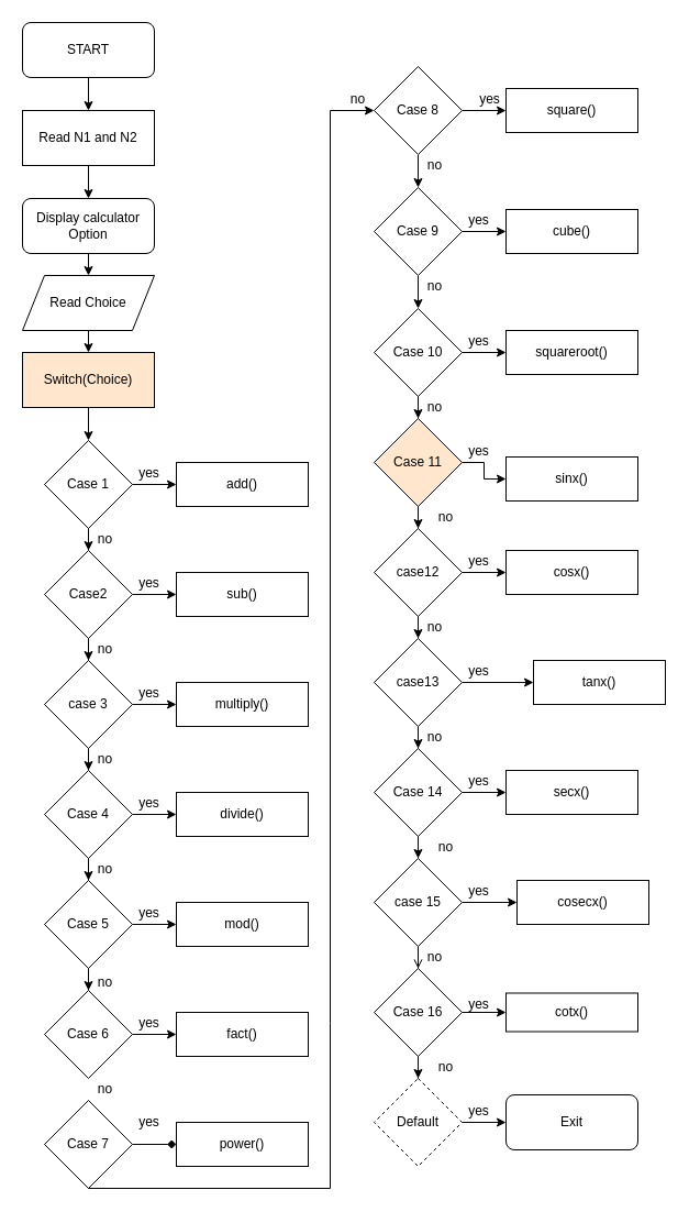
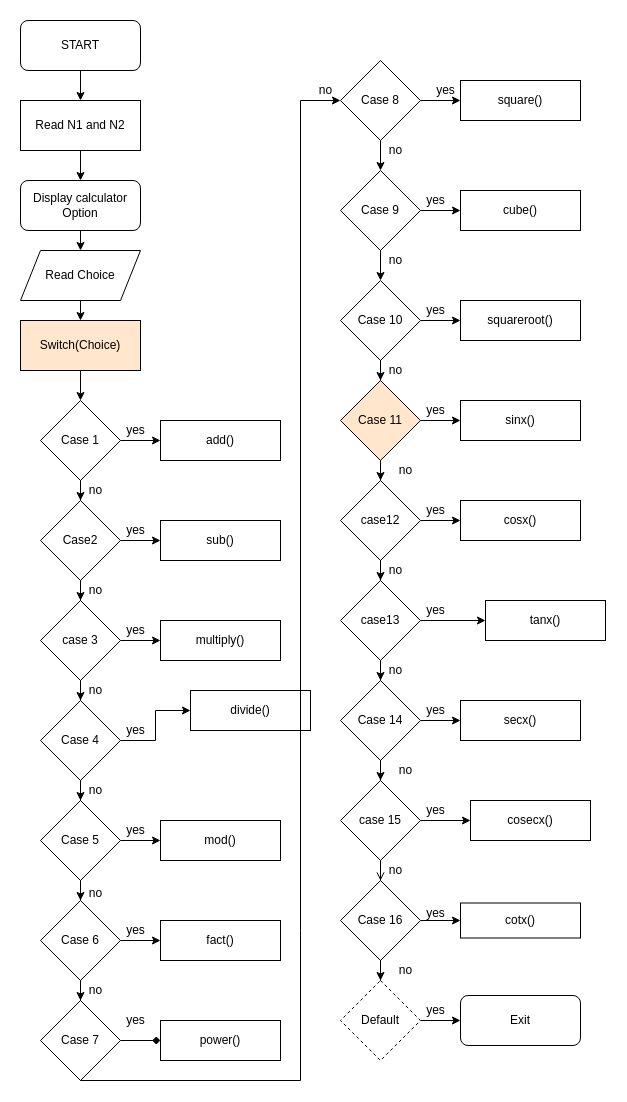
  <mxCell id="0" />
  <mxCell id="1" parent="0" />
  <mxCell id="2" value="START" style="rounded=1;whiteSpace=wrap;html=1;" vertex="1" parent="1"><mxGeometry x="20" y="20" width="120" height="50" as="geometry" /></mxCell>
  <mxCell id="3" value="" style="endArrow=classic;html=1;rounded=0;exitX=0.5;exitY=1;exitDx=0;exitDy=0;" edge="1" parent="1" source="2" target="4"><mxGeometry width="50" height="50" relative="1" as="geometry"><mxPoint x="240" y="80" as="sourcePoint" /><mxPoint x="240" y="130" as="targetPoint" /></mxGeometry></mxCell>
  <mxCell id="4" value="Read N1 and N2" style="rounded=0;whiteSpace=wrap;html=1;" vertex="1" parent="1"><mxGeometry x="20" y="100" width="120" height="50" as="geometry" /></mxCell>
  <mxCell id="5" style="edgeStyle=orthogonalEdgeStyle;rounded=0;orthogonalLoop=1;jettySize=auto;html=1;exitX=0.5;exitY=1;exitDx=0;exitDy=0;" edge="1" parent="1" source="4" target="4"><mxGeometry relative="1" as="geometry" /></mxCell>
  <mxCell id="6" value="" style="endArrow=classic;html=1;rounded=0;exitX=0.5;exitY=1;exitDx=0;exitDy=0;" edge="1" parent="1" source="4" target="7"><mxGeometry width="50" height="50" relative="1" as="geometry"><mxPoint x="240" y="152" as="sourcePoint" /><mxPoint x="233" y="210" as="targetPoint" /></mxGeometry></mxCell>
  <mxCell id="7" value="Display calculator Option" style="rounded=1;whiteSpace=wrap;html=1;" vertex="1" parent="1"><mxGeometry x="20" y="180" width="120" height="50" as="geometry" /></mxCell>
  <mxCell id="8" value="" style="edgeStyle=orthogonalEdgeStyle;rounded=0;orthogonalLoop=1;jettySize=auto;html=1;" edge="1" parent="1" source="9"><mxGeometry relative="1" as="geometry"><mxPoint x="80" y="320" as="targetPoint" /></mxGeometry></mxCell>
  <mxCell id="9" value="Read Choice" style="shape=parallelogram;perimeter=parallelogramPerimeter;whiteSpace=wrap;html=1;fixedSize=1;" vertex="1" parent="1"><mxGeometry x="20" y="250" width="120" height="50" as="geometry" /></mxCell>
  <mxCell id="10" value="" style="edgeStyle=orthogonalEdgeStyle;rounded=0;orthogonalLoop=1;jettySize=auto;html=1;" edge="1" parent="1" source="11" target="14"><mxGeometry relative="1" as="geometry" /></mxCell>
  <mxCell id="11" value="Switch(Choice)" style="rounded=0;whiteSpace=wrap;html=1;fillColor=#ffe6cc;" vertex="1" parent="1"><mxGeometry x="20" y="320" width="120" height="50" as="geometry" /></mxCell>
  <mxCell id="12" value="" style="edgeStyle=orthogonalEdgeStyle;rounded=0;orthogonalLoop=1;jettySize=auto;html=1;" edge="1" parent="1" source="14" target="18"><mxGeometry relative="1" as="geometry" /></mxCell>
  <mxCell id="13" value="" style="edgeStyle=orthogonalEdgeStyle;rounded=0;orthogonalLoop=1;jettySize=auto;html=1;" edge="1" parent="1" source="14" target="15"><mxGeometry relative="1" as="geometry" /></mxCell>
  <mxCell id="14" value="Case 1" style="rhombus;whiteSpace=wrap;html=1;" vertex="1" parent="1"><mxGeometry x="40" y="400" width="80" height="80" as="geometry" /></mxCell>
  <mxCell id="15" value="add()" style="rounded=0;whiteSpace=wrap;html=1;" vertex="1" parent="1"><mxGeometry x="160" y="420" width="120" height="40" as="geometry" /></mxCell>
  <mxCell id="16" value="" style="edgeStyle=orthogonalEdgeStyle;rounded=0;orthogonalLoop=1;jettySize=auto;html=1;" edge="1" parent="1" source="18" target="21"><mxGeometry relative="1" as="geometry" /></mxCell>
  <mxCell id="17" value="" style="edgeStyle=orthogonalEdgeStyle;rounded=0;orthogonalLoop=1;jettySize=auto;html=1;" edge="1" parent="1" source="18" target="60"><mxGeometry relative="1" as="geometry" /></mxCell>
  <mxCell id="18" value="Case2" style="rhombus;whiteSpace=wrap;html=1;" vertex="1" parent="1"><mxGeometry x="40" y="500" width="80" height="80" as="geometry" /></mxCell>
  <mxCell id="19" value="" style="edgeStyle=orthogonalEdgeStyle;rounded=0;orthogonalLoop=1;jettySize=auto;html=1;" edge="1" parent="1" source="21" target="24"><mxGeometry relative="1" as="geometry" /></mxCell>
  <mxCell id="20" value="" style="edgeStyle=orthogonalEdgeStyle;rounded=0;orthogonalLoop=1;jettySize=auto;html=1;" edge="1" parent="1" source="21" target="61"><mxGeometry relative="1" as="geometry" /></mxCell>
  <mxCell id="21" value="case 3" style="rhombus;whiteSpace=wrap;html=1;" vertex="1" parent="1"><mxGeometry x="40" y="600" width="80" height="80" as="geometry" /></mxCell>
  <mxCell id="22" value="" style="edgeStyle=orthogonalEdgeStyle;rounded=0;orthogonalLoop=1;jettySize=auto;html=1;" edge="1" parent="1" source="24" target="27"><mxGeometry relative="1" as="geometry" /></mxCell>
  <mxCell id="23" value="" style="edgeStyle=orthogonalEdgeStyle;rounded=0;orthogonalLoop=1;jettySize=auto;html=1;" edge="1" parent="1" source="24" target="62"><mxGeometry relative="1" as="geometry" /></mxCell>
  <mxCell id="24" value="Case 4" style="rhombus;whiteSpace=wrap;html=1;" vertex="1" parent="1"><mxGeometry x="40" y="700" width="80" height="80" as="geometry" /></mxCell>
  <mxCell id="25" value="" style="edgeStyle=orthogonalEdgeStyle;rounded=0;orthogonalLoop=1;jettySize=auto;html=1;" edge="1" parent="1" source="27" target="30"><mxGeometry relative="1" as="geometry" /></mxCell>
  <mxCell id="26" value="" style="edgeStyle=orthogonalEdgeStyle;rounded=0;orthogonalLoop=1;jettySize=auto;html=1;" edge="1" parent="1" source="27" target="63"><mxGeometry relative="1" as="geometry" /></mxCell>
  <mxCell id="27" value="Case 5" style="rhombus;whiteSpace=wrap;html=1;" vertex="1" parent="1"><mxGeometry x="40" y="800" width="80" height="80" as="geometry" /></mxCell>
+ <mxCell id="28" value="" style="edgeStyle=orthogonalEdgeStyle;rounded=0;orthogonalLoop=1;jettySize=auto;html=1;" edge="1" parent="1" source="30" target="56"><mxGeometry relative="1" as="geometry" /></mxCell>
  <mxCell id="29" value="" style="edgeStyle=orthogonalEdgeStyle;rounded=0;orthogonalLoop=1;jettySize=auto;html=1;" edge="1" parent="1" source="30" target="64"><mxGeometry relative="1" as="geometry" /></mxCell>
  <mxCell id="30" value="Case 6" style="rhombus;whiteSpace=wrap;html=1;" vertex="1" parent="1"><mxGeometry x="40" y="900" width="80" height="80" as="geometry" /></mxCell>
  <mxCell id="31" value="" style="edgeStyle=orthogonalEdgeStyle;rounded=0;orthogonalLoop=1;jettySize=auto;html=1;" edge="1" parent="1" source="33" target="74"><mxGeometry relative="1" as="geometry" /></mxCell>
  <mxCell id="32" value="" style="edgeStyle=orthogonalEdgeStyle;rounded=0;orthogonalLoop=1;jettySize=auto;html=1;" edge="1" parent="1" source="33" target="36"><mxGeometry relative="1" as="geometry" /></mxCell>
  <mxCell id="33" value="Case 8" style="rhombus;whiteSpace=wrap;html=1;" vertex="1" parent="1"><mxGeometry x="340" y="60" width="80" height="80" as="geometry" /></mxCell>
  <mxCell id="34" value="" style="edgeStyle=orthogonalEdgeStyle;rounded=0;orthogonalLoop=1;jettySize=auto;html=1;" edge="1" parent="1" source="36" target="73"><mxGeometry relative="1" as="geometry" /></mxCell>
  <mxCell id="35" value="" style="edgeStyle=orthogonalEdgeStyle;rounded=0;orthogonalLoop=1;jettySize=auto;html=1;" edge="1" parent="1" source="36" target="39"><mxGeometry relative="1" as="geometry" /></mxCell>
  <mxCell id="36" value="Case 9" style="rhombus;whiteSpace=wrap;html=1;" vertex="1" parent="1"><mxGeometry x="340" y="170" width="80" height="80" as="geometry" /></mxCell>
  <mxCell id="37" value="" style="edgeStyle=orthogonalEdgeStyle;rounded=0;orthogonalLoop=1;jettySize=auto;html=1;" edge="1" parent="1" source="39" target="72"><mxGeometry relative="1" as="geometry" /></mxCell>
  <mxCell id="38" value="" style="edgeStyle=orthogonalEdgeStyle;rounded=0;orthogonalLoop=1;jettySize=auto;html=1;" edge="1" parent="1" source="39" target="42"><mxGeometry relative="1" as="geometry" /></mxCell>
  <mxCell id="39" value="Case 10" style="rhombus;whiteSpace=wrap;html=1;" vertex="1" parent="1"><mxGeometry x="340" y="280" width="80" height="80" as="geometry" /></mxCell>
  <mxCell id="40" value="" style="edgeStyle=orthogonalEdgeStyle;rounded=0;orthogonalLoop=1;jettySize=auto;html=1;" edge="1" parent="1" source="42" target="71"><mxGeometry relative="1" as="geometry" /></mxCell>
  <mxCell id="41" value="" style="edgeStyle=orthogonalEdgeStyle;rounded=0;orthogonalLoop=1;jettySize=auto;html=1;" edge="1" parent="1" source="42" target="45"><mxGeometry relative="1" as="geometry" /></mxCell>
  <mxCell id="42" value="Case 11" style="rhombus;whiteSpace=wrap;html=1;fillColor=#ffe6cc;" vertex="1" parent="1"><mxGeometry x="340" y="380" width="80" height="80" as="geometry" /></mxCell>
  <mxCell id="43" value="" style="edgeStyle=orthogonalEdgeStyle;rounded=0;orthogonalLoop=1;jettySize=auto;html=1;" edge="1" parent="1" source="45" target="70"><mxGeometry relative="1" as="geometry" /></mxCell>
  <mxCell id="44" value="" style="edgeStyle=orthogonalEdgeStyle;rounded=0;orthogonalLoop=1;jettySize=auto;html=1;" edge="1" parent="1" source="45" target="48"><mxGeometry relative="1" as="geometry" /></mxCell>
  <mxCell id="45" value="case12" style="rhombus;whiteSpace=wrap;html=1;" vertex="1" parent="1"><mxGeometry x="340" y="480" width="80" height="80" as="geometry" /></mxCell>
  <mxCell id="46" value="" style="edgeStyle=orthogonalEdgeStyle;rounded=0;orthogonalLoop=1;jettySize=auto;html=1;" edge="1" parent="1" source="48" target="69"><mxGeometry relative="1" as="geometry" /></mxCell>
  <mxCell id="47" value="" style="edgeStyle=orthogonalEdgeStyle;rounded=0;orthogonalLoop=1;jettySize=auto;html=1;" edge="1" parent="1" source="48" target="51"><mxGeometry relative="1" as="geometry" /></mxCell>
  <mxCell id="48" value="case13" style="rhombus;whiteSpace=wrap;html=1;" vertex="1" parent="1"><mxGeometry x="340" y="580" width="80" height="80" as="geometry" /></mxCell>
  <mxCell id="49" value="" style="edgeStyle=orthogonalEdgeStyle;rounded=0;orthogonalLoop=1;jettySize=auto;html=1;" edge="1" parent="1" source="51" target="68"><mxGeometry relative="1" as="geometry" /></mxCell>
  <mxCell id="50" value="" style="edgeStyle=orthogonalEdgeStyle;rounded=0;orthogonalLoop=1;jettySize=auto;html=1;" edge="1" parent="1" source="51" target="54"><mxGeometry relative="1" as="geometry" /></mxCell>
  <mxCell id="51" value="Case 14" style="rhombus;whiteSpace=wrap;html=1;" vertex="1" parent="1"><mxGeometry x="340" y="680" width="80" height="80" as="geometry" /></mxCell>
  <mxCell id="52" value="" style="edgeStyle=orthogonalEdgeStyle;rounded=0;orthogonalLoop=1;jettySize=auto;html=1;" edge="1" parent="1" source="54" target="67"><mxGeometry relative="1" as="geometry" /></mxCell>
  <mxCell id="53" value="" style="edgeStyle=orthogonalEdgeStyle;rounded=0;orthogonalLoop=1;jettySize=auto;html=1;endArrow=open;" edge="1" parent="1" source="54" target="59"><mxGeometry relative="1" as="geometry" /></mxCell>
  <mxCell id="54" value="case 15" style="rhombus;whiteSpace=wrap;html=1;" vertex="1" parent="1"><mxGeometry x="340" y="780" width="80" height="80" as="geometry" /></mxCell>
  <mxCell id="55" value="" style="edgeStyle=orthogonalEdgeStyle;rounded=0;orthogonalLoop=1;jettySize=auto;html=1;endArrow=diamond;" edge="1" parent="1" source="56" target="65"><mxGeometry relative="1" as="geometry" /></mxCell>
  <mxCell id="56" value="Case 7" style="rhombus;whiteSpace=wrap;html=1;" vertex="1" parent="1"><mxGeometry x="40" y="1000" width="80" height="80" as="geometry" /></mxCell>
  <mxCell id="57" value="" style="edgeStyle=orthogonalEdgeStyle;rounded=0;orthogonalLoop=1;jettySize=auto;html=1;" edge="1" parent="1" source="59" target="66"><mxGeometry relative="1" as="geometry" /></mxCell>
  <mxCell id="58" value="" style="edgeStyle=orthogonalEdgeStyle;rounded=0;orthogonalLoop=1;jettySize=auto;html=1;" edge="1" parent="1" source="59" target="78"><mxGeometry relative="1" as="geometry" /></mxCell>
  <mxCell id="59" value="Case 16" style="rhombus;whiteSpace=wrap;html=1;" vertex="1" parent="1"><mxGeometry x="340" y="880" width="80" height="80" as="geometry" /></mxCell>
  <mxCell id="60" value="sub()" style="rounded=0;whiteSpace=wrap;html=1;" vertex="1" parent="1"><mxGeometry x="160" y="520" width="120" height="40" as="geometry" /></mxCell>
  <mxCell id="61" value="multiply()" style="rounded=0;whiteSpace=wrap;html=1;" vertex="1" parent="1"><mxGeometry x="160" y="620" width="120" height="40" as="geometry" /></mxCell>
- <mxCell id="62" value="divide()" style="rounded=0;whiteSpace=wrap;html=1;" vertex="1" parent="1"><mxGeometry x="160" y="720" width="120" height="40" as="geometry" /></mxCell>
+ <mxCell id="62" value="divide()" style="rounded=0;whiteSpace=wrap;html=1;" vertex="1" parent="1"><mxGeometry x="190" y="690" width="120" height="40" as="geometry" /></mxCell>
  <mxCell id="63" value="mod()" style="rounded=0;whiteSpace=wrap;html=1;" vertex="1" parent="1"><mxGeometry x="160" y="820" width="120" height="40" as="geometry" /></mxCell>
  <mxCell id="64" value="fact()" style="rounded=0;whiteSpace=wrap;html=1;" vertex="1" parent="1"><mxGeometry x="160" y="920" width="120" height="40" as="geometry" /></mxCell>
  <mxCell id="65" value="power()" style="rounded=0;whiteSpace=wrap;html=1;" vertex="1" parent="1"><mxGeometry x="160" y="1020" width="120" height="40" as="geometry" /></mxCell>
  <mxCell id="66" value="cotx()" style="rounded=0;whiteSpace=wrap;html=1;" vertex="1" parent="1"><mxGeometry x="460" y="902.5" width="120" height="35" as="geometry" /></mxCell>
  <mxCell id="67" value="cosecx()" style="rounded=0;whiteSpace=wrap;html=1;" vertex="1" parent="1"><mxGeometry x="470" y="800" width="120" height="40" as="geometry" /></mxCell>
  <mxCell id="68" value="secx()" style="rounded=0;whiteSpace=wrap;html=1;" vertex="1" parent="1"><mxGeometry x="460" y="700" width="120" height="40" as="geometry" /></mxCell>
  <mxCell id="69" value="tanx()" style="rounded=0;whiteSpace=wrap;html=1;" vertex="1" parent="1"><mxGeometry x="485" y="600" width="120" height="40" as="geometry" /></mxCell>
  <mxCell id="70" value="cosx()" style="rounded=0;whiteSpace=wrap;html=1;" vertex="1" parent="1"><mxGeometry x="460" y="500" width="120" height="40" as="geometry" /></mxCell>
- <mxCell id="71" value="sinx()" style="rounded=0;whiteSpace=wrap;html=1;" vertex="1" parent="1"><mxGeometry x="460" y="415" width="120" height="40" as="geometry" /></mxCell>
+ <mxCell id="71" value="sinx()" style="rounded=0;whiteSpace=wrap;html=1;" vertex="1" parent="1"><mxGeometry x="460" y="400" width="120" height="40" as="geometry" /></mxCell>
  <mxCell id="72" value="squareroot()" style="rounded=0;whiteSpace=wrap;html=1;" vertex="1" parent="1"><mxGeometry x="460" y="300" width="120" height="40" as="geometry" /></mxCell>
  <mxCell id="73" value="cube()" style="rounded=0;whiteSpace=wrap;html=1;" vertex="1" parent="1"><mxGeometry x="460" y="190" width="120" height="40" as="geometry" /></mxCell>
  <mxCell id="74" value="square()" style="rounded=0;whiteSpace=wrap;html=1;" vertex="1" parent="1"><mxGeometry x="460" y="80" width="120" height="40" as="geometry" /></mxCell>
  <mxCell id="75" value="" style="endArrow=classic;html=1;rounded=0;exitX=0.5;exitY=1;exitDx=0;exitDy=0;entryX=0.5;entryY=0;entryDx=0;entryDy=0;" edge="1" parent="1" source="7" target="9"><mxGeometry width="50" height="50" relative="1" as="geometry"><mxPoint x="320" y="370" as="sourcePoint" /><mxPoint x="370" y="320" as="targetPoint" /></mxGeometry></mxCell>
  <mxCell id="76" value="" style="endArrow=classic;html=1;rounded=0;exitX=0.5;exitY=1;exitDx=0;exitDy=0;entryX=0;entryY=0.5;entryDx=0;entryDy=0;" edge="1" parent="1" source="56" target="33"><mxGeometry width="50" height="50" relative="1" as="geometry"><mxPoint x="320" y="970" as="sourcePoint" /><mxPoint x="300" y="90" as="targetPoint" /><Array as="points"><mxPoint x="300" y="1080" /><mxPoint x="300" y="930" /><mxPoint x="300" y="100" /></Array></mxGeometry></mxCell>
  <mxCell id="77" value="" style="edgeStyle=orthogonalEdgeStyle;rounded=0;orthogonalLoop=1;jettySize=auto;html=1;" edge="1" parent="1" source="78" target="79"><mxGeometry relative="1" as="geometry" /></mxCell>
  <mxCell id="78" value="Default" style="rhombus;whiteSpace=wrap;html=1;dashed=1;" vertex="1" parent="1"><mxGeometry x="340" y="980" width="80" height="80" as="geometry" /></mxCell>
  <mxCell id="79" value="Exit" style="rounded=1;whiteSpace=wrap;html=1;" vertex="1" parent="1"><mxGeometry x="460" y="995" width="120" height="50" as="geometry" /></mxCell>
  <mxCell id="80" value="yes" style="text;html=1;align=center;verticalAlign=middle;resizable=0;points=[];autosize=1;strokeColor=none;fillColor=none;" vertex="1" parent="1"><mxGeometry x="120" y="420" width="30" height="20" as="geometry" /></mxCell>
  <mxCell id="81" value="no" style="text;html=1;align=center;verticalAlign=middle;resizable=0;points=[];autosize=1;strokeColor=none;fillColor=none;" vertex="1" parent="1"><mxGeometry x="80" y="480" width="30" height="20" as="geometry" /></mxCell>
  <mxCell id="82" value="yes" style="text;html=1;align=center;verticalAlign=middle;resizable=0;points=[];autosize=1;strokeColor=none;fillColor=none;" vertex="1" parent="1"><mxGeometry x="120" y="520" width="30" height="20" as="geometry" /></mxCell>
  <mxCell id="83" value="yes" style="text;html=1;align=center;verticalAlign=middle;resizable=0;points=[];autosize=1;strokeColor=none;fillColor=none;" vertex="1" parent="1"><mxGeometry x="120" y="620" width="30" height="20" as="geometry" /></mxCell>
  <mxCell id="84" value="yes" style="text;html=1;align=center;verticalAlign=middle;resizable=0;points=[];autosize=1;strokeColor=none;fillColor=none;" vertex="1" parent="1"><mxGeometry x="120" y="720" width="30" height="20" as="geometry" /></mxCell>
  <mxCell id="85" value="yes" style="text;html=1;align=center;verticalAlign=middle;resizable=0;points=[];autosize=1;strokeColor=none;fillColor=none;" vertex="1" parent="1"><mxGeometry x="120" y="820" width="30" height="20" as="geometry" /></mxCell>
  <mxCell id="86" value="yes" style="text;html=1;align=center;verticalAlign=middle;resizable=0;points=[];autosize=1;strokeColor=none;fillColor=none;" vertex="1" parent="1"><mxGeometry x="120" y="920" width="30" height="20" as="geometry" /></mxCell>
  <mxCell id="87" value="yes" style="text;html=1;align=center;verticalAlign=middle;resizable=0;points=[];autosize=1;strokeColor=none;fillColor=none;" vertex="1" parent="1"><mxGeometry x="120" y="1010" width="30" height="20" as="geometry" /></mxCell>
  <mxCell id="88" value="no" style="text;html=1;align=center;verticalAlign=middle;resizable=0;points=[];autosize=1;strokeColor=none;fillColor=none;" vertex="1" parent="1"><mxGeometry x="80" y="580" width="30" height="20" as="geometry" /></mxCell>
  <mxCell id="89" value="no" style="text;html=1;align=center;verticalAlign=middle;resizable=0;points=[];autosize=1;strokeColor=none;fillColor=none;" vertex="1" parent="1"><mxGeometry x="80" y="680" width="30" height="20" as="geometry" /></mxCell>
  <mxCell id="90" value="no" style="text;html=1;align=center;verticalAlign=middle;resizable=0;points=[];autosize=1;strokeColor=none;fillColor=none;" vertex="1" parent="1"><mxGeometry x="80" y="780" width="30" height="20" as="geometry" /></mxCell>
  <mxCell id="91" value="no" style="text;html=1;align=center;verticalAlign=middle;resizable=0;points=[];autosize=1;strokeColor=none;fillColor=none;" vertex="1" parent="1"><mxGeometry x="80" y="882.5" width="30" height="20" as="geometry" /></mxCell>
  <mxCell id="92" value="no" style="text;html=1;align=center;verticalAlign=middle;resizable=0;points=[];autosize=1;strokeColor=none;fillColor=none;" vertex="1" parent="1"><mxGeometry x="80" y="980" width="30" height="20" as="geometry" /></mxCell>
  <mxCell id="93" value="no" style="text;html=1;align=center;verticalAlign=middle;resizable=0;points=[];autosize=1;strokeColor=none;fillColor=none;" vertex="1" parent="1"><mxGeometry x="310" y="80" width="30" height="20" as="geometry" /></mxCell>
  <mxCell id="94" value="no" style="text;html=1;align=center;verticalAlign=middle;resizable=0;points=[];autosize=1;strokeColor=none;fillColor=none;" vertex="1" parent="1"><mxGeometry x="380" y="140" width="30" height="20" as="geometry" /></mxCell>
  <mxCell id="95" value="no" style="text;html=1;align=center;verticalAlign=middle;resizable=0;points=[];autosize=1;strokeColor=none;fillColor=none;" vertex="1" parent="1"><mxGeometry x="380" y="250" width="30" height="20" as="geometry" /></mxCell>
  <mxCell id="96" value="no" style="text;html=1;align=center;verticalAlign=middle;resizable=0;points=[];autosize=1;strokeColor=none;fillColor=none;" vertex="1" parent="1"><mxGeometry x="380" y="360" width="30" height="20" as="geometry" /></mxCell>
  <mxCell id="97" value="no" style="text;html=1;align=center;verticalAlign=middle;resizable=0;points=[];autosize=1;strokeColor=none;fillColor=none;" vertex="1" parent="1"><mxGeometry x="390" y="460" width="30" height="20" as="geometry" /></mxCell>
  <mxCell id="98" value="no" style="text;html=1;align=center;verticalAlign=middle;resizable=0;points=[];autosize=1;strokeColor=none;fillColor=none;" vertex="1" parent="1"><mxGeometry x="380" y="560" width="30" height="20" as="geometry" /></mxCell>
  <mxCell id="99" value="no" style="text;html=1;align=center;verticalAlign=middle;resizable=0;points=[];autosize=1;strokeColor=none;fillColor=none;" vertex="1" parent="1"><mxGeometry x="380" y="660" width="30" height="20" as="geometry" /></mxCell>
  <mxCell id="100" value="no" style="text;html=1;align=center;verticalAlign=middle;resizable=0;points=[];autosize=1;strokeColor=none;fillColor=none;" vertex="1" parent="1"><mxGeometry x="390" y="760" width="30" height="20" as="geometry" /></mxCell>
  <mxCell id="101" value="no" style="text;html=1;align=center;verticalAlign=middle;resizable=0;points=[];autosize=1;strokeColor=none;fillColor=none;" vertex="1" parent="1"><mxGeometry x="380" y="860" width="30" height="20" as="geometry" /></mxCell>
  <mxCell id="102" value="no" style="text;html=1;align=center;verticalAlign=middle;resizable=0;points=[];autosize=1;strokeColor=none;fillColor=none;" vertex="1" parent="1"><mxGeometry x="390" y="960" width="30" height="20" as="geometry" /></mxCell>
  <mxCell id="103" value="yes" style="text;html=1;align=center;verticalAlign=middle;resizable=0;points=[];autosize=1;strokeColor=none;fillColor=none;" vertex="1" parent="1"><mxGeometry x="430" y="80" width="30" height="20" as="geometry" /></mxCell>
  <mxCell id="104" value="yes" style="text;html=1;align=center;verticalAlign=middle;resizable=0;points=[];autosize=1;strokeColor=none;fillColor=none;" vertex="1" parent="1"><mxGeometry x="420" y="190" width="30" height="20" as="geometry" /></mxCell>
  <mxCell id="105" value="yes" style="text;html=1;align=center;verticalAlign=middle;resizable=0;points=[];autosize=1;strokeColor=none;fillColor=none;" vertex="1" parent="1"><mxGeometry x="420" y="300" width="30" height="20" as="geometry" /></mxCell>
  <mxCell id="106" value="yes" style="text;html=1;align=center;verticalAlign=middle;resizable=0;points=[];autosize=1;strokeColor=none;fillColor=none;" vertex="1" parent="1"><mxGeometry x="420" y="400" width="30" height="20" as="geometry" /></mxCell>
  <mxCell id="107" value="yes" style="text;html=1;align=center;verticalAlign=middle;resizable=0;points=[];autosize=1;strokeColor=none;fillColor=none;" vertex="1" parent="1"><mxGeometry x="420" y="500" width="30" height="20" as="geometry" /></mxCell>
  <mxCell id="108" value="yes" style="text;html=1;align=center;verticalAlign=middle;resizable=0;points=[];autosize=1;strokeColor=none;fillColor=none;" vertex="1" parent="1"><mxGeometry x="420" y="600" width="30" height="20" as="geometry" /></mxCell>
  <mxCell id="109" value="yes" style="text;html=1;align=center;verticalAlign=middle;resizable=0;points=[];autosize=1;strokeColor=none;fillColor=none;" vertex="1" parent="1"><mxGeometry x="420" y="700" width="30" height="20" as="geometry" /></mxCell>
  <mxCell id="110" value="yes" style="text;html=1;align=center;verticalAlign=middle;resizable=0;points=[];autosize=1;strokeColor=none;fillColor=none;" vertex="1" parent="1"><mxGeometry x="420" y="800" width="30" height="20" as="geometry" /></mxCell>
  <mxCell id="111" value="yes" style="text;html=1;align=center;verticalAlign=middle;resizable=0;points=[];autosize=1;strokeColor=none;fillColor=none;" vertex="1" parent="1"><mxGeometry x="420" y="902.5" width="30" height="20" as="geometry" /></mxCell>
  <mxCell id="112" value="yes" style="text;html=1;align=center;verticalAlign=middle;resizable=0;points=[];autosize=1;strokeColor=none;fillColor=none;" vertex="1" parent="1"><mxGeometry x="420" y="1000" width="30" height="20" as="geometry" /></mxCell>
